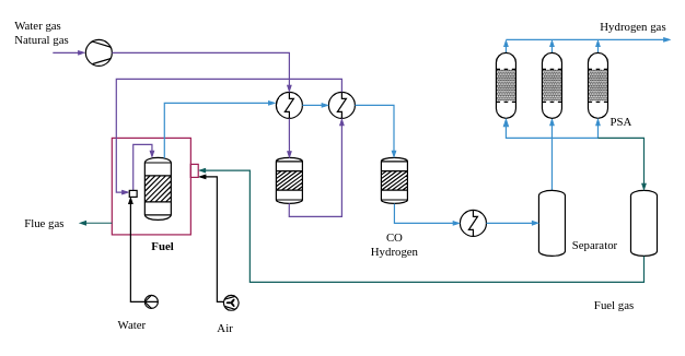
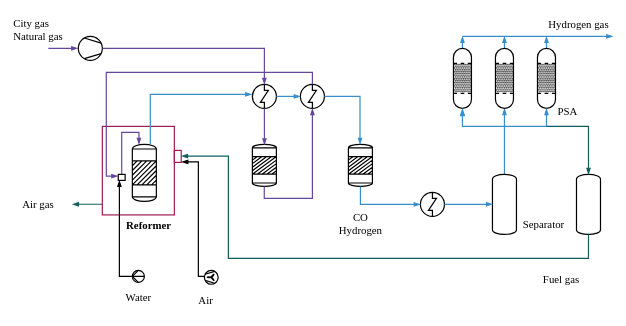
  <mxCell id="0" />
  <mxCell id="1" parent="0" />
  <mxCell id="2" value="" style="shape=mxgraph.pid.vessels.tank,_vessel;html=1;pointerEvents=1;align=center;verticalLabelPosition=bottom;verticalAlign=middle;dashed=0;strokeColor=#9F1D54;strokeWidth=2;fontFamily=Helvetica;fontSize=18;fillColor=none;rounded=0;labelBackgroundColor=default;" parent="1" vertex="1"><mxGeometry x="170" y="210" width="120" height="147.5" as="geometry" /></mxCell>
  <mxCell id="3" style="edgeStyle=orthogonalEdgeStyle;rounded=0;orthogonalLoop=1;jettySize=auto;html=1;fontFamily=Helvetica;fontSize=18;fontColor=default;entryX=-0.018;entryY=0.492;entryDx=0;entryDy=0;entryPerimeter=0;strokeWidth=2;endArrow=blockThin;endFill=1;strokeColor=#65489d;align=center;verticalAlign=middle;labelBackgroundColor=default;fillColor=#dae8fc;" parent="1" target="4" edge="1"><mxGeometry relative="1" as="geometry"><mxPoint x="120" y="80" as="targetPoint" /><mxPoint x="80" y="80" as="sourcePoint" /><Array as="points"><mxPoint x="120" y="80" /></Array></mxGeometry></mxCell>
  <mxCell id="4" value="" style="shape=mxgraph.pid.compressors_-_iso.compressor,_vacuum_pump;html=1;pointerEvents=1;align=center;verticalLabelPosition=bottom;verticalAlign=middle;dashed=0;strokeWidth=2;rounded=0;strokeColor=default;fontFamily=Helvetica;fontSize=18;fontColor=default;labelBackgroundColor=default;" parent="1" vertex="1"><mxGeometry x="130" y="60" width="40" height="40" as="geometry" /></mxCell>
  <mxCell id="5" value="" style="shape=mxgraph.pid.heat_exchangers.shell_and_tube_heat_exchanger_3;html=1;pointerEvents=1;align=center;verticalLabelPosition=bottom;verticalAlign=middle;dashed=0;strokeColor=default;strokeWidth=2;fontFamily=Helvetica;fontSize=18;fontColor=default;fillColor=default;rounded=0;labelBackgroundColor=default;" parent="1" vertex="1"><mxGeometry x="420" y="140" width="40" height="40" as="geometry" /></mxCell>
  <mxCell id="6" value="" style="shape=mxgraph.pid.heat_exchangers.shell_and_tube_heat_exchanger_3;html=1;pointerEvents=1;align=center;verticalLabelPosition=bottom;verticalAlign=middle;dashed=0;strokeColor=default;strokeWidth=2;fontFamily=Helvetica;fontSize=18;fontColor=default;fillColor=default;rounded=0;labelBackgroundColor=default;" parent="1" vertex="1"><mxGeometry x="500" y="140" width="40" height="40" as="geometry" /></mxCell>
  <mxCell id="7" value="" style="shape=mxgraph.pid.vessels.reactor;html=1;pointerEvents=1;align=center;verticalLabelPosition=bottom;verticalAlign=middle;dashed=0;strokeColor=default;strokeWidth=2;fontFamily=Helvetica;fontSize=18;fontColor=default;fillColor=default;rounded=0;labelBackgroundColor=default;" parent="1" vertex="1"><mxGeometry x="420" y="240" width="40" height="70" as="geometry" /></mxCell>
  <mxCell id="8" value="" style="shape=mxgraph.pid.compressors_-_iso.blower,_fan;html=1;pointerEvents=1;align=center;verticalLabelPosition=bottom;verticalAlign=middle;dashed=0;strokeColor=default;strokeWidth=2;fontFamily=Helvetica;fontSize=18;fontColor=default;fillColor=default;direction=west;rounded=0;labelBackgroundColor=default;" parent="1" vertex="1"><mxGeometry x="340" y="450" width="23" height="23" as="geometry" /></mxCell>
  <mxCell id="9" value="" style="shape=mxgraph.pid.pumps_-_iso.pump_(centrifugal);html=1;pointerEvents=1;align=center;verticalLabelPosition=bottom;verticalAlign=middle;dashed=0;strokeColor=default;strokeWidth=2;fontFamily=Helvetica;fontSize=18;fontColor=default;fillColor=default;direction=west;rounded=0;labelBackgroundColor=default;" parent="1" vertex="1"><mxGeometry x="220" y="450" width="20" height="20" as="geometry" /></mxCell>
  <mxCell id="10" value="" style="shape=mxgraph.pid.vessels.reactor;html=1;pointerEvents=1;align=center;verticalLabelPosition=bottom;verticalAlign=middle;dashed=0;strokeColor=default;strokeWidth=2;fontFamily=Helvetica;fontSize=18;fontColor=default;fillColor=default;rounded=0;labelBackgroundColor=default;" parent="1" vertex="1"><mxGeometry x="220" y="240" width="40" height="95" as="geometry" /></mxCell>
  <mxCell id="11" style="edgeStyle=orthogonalEdgeStyle;rounded=0;orthogonalLoop=1;jettySize=auto;html=1;fontFamily=Helvetica;fontSize=18;fontColor=default;strokeWidth=2;strokeColor=#388ecc;align=center;verticalAlign=middle;labelBackgroundColor=default;endArrow=blockThin;endFill=1;" parent="1" source="12" edge="1"><mxGeometry relative="1" as="geometry"><mxPoint x="770" y="60" as="targetPoint" /></mxGeometry></mxCell>
  <mxCell id="12" value="" style="verticalLabelPosition=bottom;outlineConnect=0;align=center;dashed=0;html=1;verticalAlign=middle;shape=mxgraph.pid2misc.column;columnType=fluid;pointerEvents=1;strokeColor=default;strokeWidth=2;fontFamily=Helvetica;fontSize=18;fontColor=default;fillColor=default;rounded=0;labelBackgroundColor=default;" parent="1" vertex="1"><mxGeometry x="755" y="80" width="30" height="100" as="geometry" /></mxCell>
  <mxCell id="13" style="edgeStyle=orthogonalEdgeStyle;rounded=0;orthogonalLoop=1;jettySize=auto;html=1;fontFamily=Helvetica;fontSize=18;fontColor=default;strokeWidth=2;strokeColor=#388ecc;align=center;verticalAlign=middle;labelBackgroundColor=default;endArrow=blockThin;endFill=1;" parent="1" source="14" target="20" edge="1"><mxGeometry relative="1" as="geometry" /></mxCell>
  <mxCell id="14" value="" style="shape=mxgraph.pid.vessels.pressurized_vessel;html=1;pointerEvents=1;align=center;verticalLabelPosition=bottom;verticalAlign=middle;dashed=0;strokeColor=default;strokeWidth=2;fontFamily=Helvetica;fontSize=18;fontColor=default;fillColor=default;rounded=0;labelBackgroundColor=default;" parent="1" vertex="1"><mxGeometry x="820" y="290" width="40" height="100" as="geometry" /></mxCell>
  <mxCell id="15" value="" style="shape=mxgraph.pid.heat_exchangers.shell_and_tube_heat_exchanger_3;html=1;pointerEvents=1;align=center;verticalLabelPosition=bottom;verticalAlign=middle;dashed=0;strokeColor=default;strokeWidth=2;fontFamily=Helvetica;fontSize=18;fontColor=default;fillColor=default;rounded=0;labelBackgroundColor=default;" parent="1" vertex="1"><mxGeometry x="700" y="320" width="40" height="40" as="geometry" /></mxCell>
  <mxCell id="16" value="" style="shape=mxgraph.pid.vessels.reactor;html=1;pointerEvents=1;align=center;verticalLabelPosition=bottom;verticalAlign=middle;dashed=0;strokeColor=default;strokeWidth=2;fontFamily=Helvetica;fontSize=18;fontColor=default;fillColor=default;rounded=0;labelBackgroundColor=default;" parent="1" vertex="1"><mxGeometry x="580" y="240" width="40" height="70" as="geometry" /></mxCell>
  <mxCell id="17" value="" style="shape=mxgraph.pid.vessels.pressurized_vessel;html=1;pointerEvents=1;align=center;verticalLabelPosition=bottom;verticalAlign=middle;dashed=0;strokeColor=default;strokeWidth=2;fontFamily=Helvetica;fontSize=18;fontColor=default;fillColor=default;rounded=0;labelBackgroundColor=default;" parent="1" vertex="1"><mxGeometry x="960" y="290" width="40" height="100" as="geometry" /></mxCell>
  <mxCell id="18" style="edgeStyle=orthogonalEdgeStyle;rounded=0;orthogonalLoop=1;jettySize=auto;html=1;fontFamily=Helvetica;fontSize=18;fontColor=default;strokeWidth=2;strokeColor=#388ecc;align=center;verticalAlign=middle;labelBackgroundColor=default;endArrow=blockThin;endFill=1;" parent="1" edge="1"><mxGeometry relative="1" as="geometry"><mxPoint x="1020.667" y="60" as="targetPoint" /><mxPoint x="770" y="60" as="sourcePoint" /></mxGeometry></mxCell>
  <mxCell id="19" style="edgeStyle=orthogonalEdgeStyle;rounded=0;orthogonalLoop=1;jettySize=auto;html=1;fontFamily=Helvetica;fontSize=18;fontColor=default;strokeWidth=2;strokeColor=#388ecc;align=center;verticalAlign=middle;labelBackgroundColor=default;endArrow=blockThin;endFill=1;" parent="1" source="20" edge="1"><mxGeometry relative="1" as="geometry"><mxPoint x="840" y="60" as="targetPoint" /></mxGeometry></mxCell>
  <mxCell id="20" value="" style="verticalLabelPosition=bottom;outlineConnect=0;align=center;dashed=0;html=1;verticalAlign=middle;shape=mxgraph.pid2misc.column;columnType=fluid;pointerEvents=1;strokeColor=default;strokeWidth=2;fontFamily=Helvetica;fontSize=18;fontColor=default;fillColor=default;rounded=0;labelBackgroundColor=default;" parent="1" vertex="1"><mxGeometry x="825" y="80" width="30" height="100" as="geometry" /></mxCell>
  <mxCell id="21" style="edgeStyle=orthogonalEdgeStyle;rounded=0;orthogonalLoop=1;jettySize=auto;html=1;fontFamily=Helvetica;fontSize=18;fontColor=default;strokeWidth=2;strokeColor=#388ecc;align=center;verticalAlign=middle;labelBackgroundColor=default;endArrow=blockThin;endFill=1;" parent="1" source="22" edge="1"><mxGeometry relative="1" as="geometry"><mxPoint x="910" y="60" as="targetPoint" /></mxGeometry></mxCell>
  <mxCell id="22" value="" style="verticalLabelPosition=bottom;outlineConnect=0;align=center;dashed=0;html=1;verticalAlign=middle;shape=mxgraph.pid2misc.column;columnType=fluid;pointerEvents=1;strokeColor=default;strokeWidth=2;fontFamily=Helvetica;fontSize=18;fontColor=default;fillColor=default;rounded=0;labelBackgroundColor=default;" parent="1" vertex="1"><mxGeometry x="895" y="80" width="30" height="100" as="geometry" /></mxCell>
  <mxCell id="23" style="edgeStyle=orthogonalEdgeStyle;rounded=0;orthogonalLoop=1;jettySize=auto;html=1;entryX=0.5;entryY=0;entryDx=0;entryDy=0;entryPerimeter=0;fontFamily=Helvetica;fontSize=18;fontColor=default;strokeWidth=2;strokeColor=#65489d;align=center;verticalAlign=middle;labelBackgroundColor=default;endArrow=blockThin;endFill=1;fillColor=#dae8fc;" parent="1" source="4" target="5" edge="1"><mxGeometry relative="1" as="geometry" /></mxCell>
  <mxCell id="24" style="edgeStyle=orthogonalEdgeStyle;rounded=0;orthogonalLoop=1;jettySize=auto;html=1;exitX=0.5;exitY=1;exitDx=0;exitDy=0;exitPerimeter=0;fontFamily=Helvetica;fontSize=18;fontColor=default;entryX=0.504;entryY=0.013;entryDx=0;entryDy=0;entryPerimeter=0;strokeWidth=2;strokeColor=#65489d;align=center;verticalAlign=middle;labelBackgroundColor=default;endArrow=blockThin;endFill=1;fillColor=#dae8fc;" parent="1" source="5" target="7" edge="1"><mxGeometry relative="1" as="geometry"><mxPoint x="440" y="240" as="targetPoint" /></mxGeometry></mxCell>
  <mxCell id="25" style="edgeStyle=orthogonalEdgeStyle;rounded=0;orthogonalLoop=1;jettySize=auto;html=1;entryX=0.5;entryY=1;entryDx=0;entryDy=0;entryPerimeter=0;fontFamily=Helvetica;fontSize=18;fontColor=default;exitX=0.496;exitY=0.997;exitDx=0;exitDy=0;exitPerimeter=0;strokeWidth=2;strokeColor=#65489d;align=center;verticalAlign=middle;labelBackgroundColor=default;endArrow=blockThin;endFill=1;fillColor=#dae8fc;" parent="1" source="7" target="6" edge="1"><mxGeometry relative="1" as="geometry" /></mxCell>
  <mxCell id="26" style="edgeStyle=orthogonalEdgeStyle;rounded=0;orthogonalLoop=1;jettySize=auto;html=1;fontFamily=Helvetica;fontSize=18;fontColor=default;exitX=0.5;exitY=0;exitDx=0;exitDy=0;exitPerimeter=0;entryX=-0.057;entryY=0.281;entryDx=0;entryDy=0;entryPerimeter=0;strokeWidth=2;strokeColor=#65489d;align=center;verticalAlign=middle;labelBackgroundColor=default;endArrow=blockThin;endFill=1;fillColor=#dae8fc;" parent="1" source="6" target="37" edge="1"><mxGeometry relative="1" as="geometry"><mxPoint x="180" y="240" as="targetPoint" /></mxGeometry></mxCell>
  <mxCell id="27" style="edgeStyle=orthogonalEdgeStyle;rounded=0;orthogonalLoop=1;jettySize=auto;html=1;entryX=-0.025;entryY=0.415;entryDx=0;entryDy=0;entryPerimeter=0;fontFamily=Helvetica;fontSize=18;fontColor=default;exitX=0.748;exitY=0.007;exitDx=0;exitDy=0;exitPerimeter=0;strokeWidth=2;strokeColor=#388ecc;align=center;verticalAlign=middle;labelBackgroundColor=default;endArrow=blockThin;endFill=1;" parent="1" source="10" target="5" edge="1"><mxGeometry relative="1" as="geometry" /></mxCell>
  <mxCell id="28" style="edgeStyle=orthogonalEdgeStyle;rounded=0;orthogonalLoop=1;jettySize=auto;html=1;entryX=0;entryY=0.5;entryDx=0;entryDy=0;entryPerimeter=0;fontFamily=Helvetica;fontSize=18;fontColor=default;strokeWidth=2;strokeColor=#388ecc;align=center;verticalAlign=middle;labelBackgroundColor=default;endArrow=blockThin;endFill=1;" parent="1" source="5" target="6" edge="1"><mxGeometry relative="1" as="geometry" /></mxCell>
  <mxCell id="29" style="edgeStyle=orthogonalEdgeStyle;rounded=0;orthogonalLoop=1;jettySize=auto;html=1;entryX=0.483;entryY=0.001;entryDx=0;entryDy=0;entryPerimeter=0;fontFamily=Helvetica;fontSize=18;fontColor=default;strokeWidth=2;strokeColor=#388ecc;align=center;verticalAlign=middle;labelBackgroundColor=default;endArrow=blockThin;endFill=1;" parent="1" source="6" target="16" edge="1"><mxGeometry relative="1" as="geometry" /></mxCell>
  <mxCell id="30" style="edgeStyle=orthogonalEdgeStyle;rounded=0;orthogonalLoop=1;jettySize=auto;html=1;entryX=0;entryY=0.5;entryDx=0;entryDy=0;entryPerimeter=0;fontFamily=Helvetica;fontSize=18;fontColor=default;exitX=0.501;exitY=1;exitDx=0;exitDy=0;exitPerimeter=0;strokeWidth=2;strokeColor=#388ecc;align=center;verticalAlign=middle;labelBackgroundColor=default;endArrow=blockThin;endFill=1;" parent="1" source="16" target="15" edge="1"><mxGeometry relative="1" as="geometry" /></mxCell>
  <mxCell id="31" style="edgeStyle=orthogonalEdgeStyle;rounded=0;orthogonalLoop=1;jettySize=auto;html=1;entryX=0.007;entryY=0.497;entryDx=0;entryDy=0;entryPerimeter=0;fontFamily=Helvetica;fontSize=18;fontColor=default;strokeWidth=2;strokeColor=#388ecc;align=center;verticalAlign=middle;labelBackgroundColor=default;endArrow=blockThin;endFill=1;" parent="1" source="15" target="14" edge="1"><mxGeometry relative="1" as="geometry" /></mxCell>
  <mxCell id="32" style="edgeStyle=orthogonalEdgeStyle;rounded=0;orthogonalLoop=1;jettySize=auto;html=1;fontFamily=Helvetica;fontSize=18;fontColor=default;strokeWidth=2;strokeColor=#388ecc;align=center;verticalAlign=middle;labelBackgroundColor=default;endArrow=blockThin;endFill=1;" parent="1" target="22" edge="1"><mxGeometry relative="1" as="geometry"><mxPoint x="840" y="210" as="sourcePoint" /><mxPoint x="850" y="190" as="targetPoint" /><Array as="points"><mxPoint x="840" y="210" /><mxPoint x="910" y="210" /></Array></mxGeometry></mxCell>
  <mxCell id="33" value="" style="edgeStyle=segmentEdgeStyle;endArrow=blockThin;html=1;curved=0;rounded=0;endSize=8;startSize=8;sourcePerimeterSpacing=0;targetPerimeterSpacing=0;fontFamily=Helvetica;fontSize=18;fontColor=default;strokeWidth=2;strokeColor=#388ecc;align=center;verticalAlign=middle;labelBackgroundColor=default;endFill=1;" parent="1" target="12" edge="1"><mxGeometry width="100" relative="1" as="geometry"><mxPoint x="840" y="210" as="sourcePoint" /><mxPoint x="810" y="240" as="targetPoint" /><Array as="points"><mxPoint x="770" y="210" /></Array></mxGeometry></mxCell>
  <mxCell id="34" style="edgeStyle=orthogonalEdgeStyle;rounded=0;orthogonalLoop=1;jettySize=auto;html=1;fontFamily=Helvetica;fontSize=18;fontColor=default;entryX=0.5;entryY=0;entryDx=0;entryDy=0;entryPerimeter=0;strokeWidth=2;strokeColor=#105e5d;align=center;verticalAlign=middle;labelBackgroundColor=default;endArrow=blockThin;endFill=1;" parent="1" target="17" edge="1"><mxGeometry relative="1" as="geometry"><mxPoint x="910" y="210" as="sourcePoint" /><mxPoint x="970" y="280" as="targetPoint" /><Array as="points"><mxPoint x="980" y="210" /></Array></mxGeometry></mxCell>
  <mxCell id="35" style="edgeStyle=orthogonalEdgeStyle;rounded=0;orthogonalLoop=1;jettySize=auto;html=1;fontFamily=Helvetica;fontSize=18;fontColor=default;strokeWidth=2;strokeColor=#105e5d;align=center;verticalAlign=middle;labelBackgroundColor=default;endArrow=blockThin;endFill=1;" parent="1" edge="1"><mxGeometry relative="1" as="geometry"><mxPoint x="120" y="339.73" as="targetPoint" /><mxPoint x="170" y="339.747" as="sourcePoint" /></mxGeometry></mxCell>
  <mxCell id="36" style="edgeStyle=orthogonalEdgeStyle;rounded=0;orthogonalLoop=1;jettySize=auto;html=1;fontFamily=Helvetica;fontSize=18;fontColor=default;strokeWidth=2;strokeColor=#65489d;align=center;verticalAlign=middle;labelBackgroundColor=default;endArrow=blockThin;endFill=1;fillColor=#dae8fc;" parent="1" source="37" edge="1"><mxGeometry relative="1" as="geometry"><mxPoint x="231" y="240" as="targetPoint" /><Array as="points"><mxPoint x="202" y="220" /><mxPoint x="231" y="220" /><mxPoint x="231" y="240" /></Array></mxGeometry></mxCell>
  <mxCell id="37" value="" style="shape=mxgraph.pid.vessels.tank,_vessel;html=1;pointerEvents=1;align=center;verticalLabelPosition=bottom;verticalAlign=middle;dashed=0;strokeColor=default;strokeWidth=2;fontFamily=Helvetica;fontSize=18;fontColor=default;fillColor=none;rounded=0;labelBackgroundColor=default;" parent="1" vertex="1"><mxGeometry x="196.57" y="290" width="11.43" height="10" as="geometry" /></mxCell>
  <mxCell id="38" value="" style="shape=mxgraph.pid.vessels.tank,_vessel;html=1;pointerEvents=1;align=center;verticalLabelPosition=bottom;verticalAlign=middle;dashed=0;strokeColor=#9F1D54;strokeWidth=2;fontFamily=Helvetica;fontSize=18;fontColor=default;fillColor=none;rounded=0;labelBackgroundColor=default;" parent="1" vertex="1"><mxGeometry x="290" y="250" width="11.43" height="20" as="geometry" /></mxCell>
  <mxCell id="39" style="edgeStyle=orthogonalEdgeStyle;rounded=0;orthogonalLoop=1;jettySize=auto;html=1;fontFamily=Helvetica;fontSize=18;fontColor=default;entryX=1.067;entryY=0.96;entryDx=0;entryDy=0;entryPerimeter=0;strokeWidth=2;strokeColor=default;align=center;verticalAlign=middle;labelBackgroundColor=default;endArrow=blockThin;endFill=1;" parent="1" source="8" target="38" edge="1"><mxGeometry relative="1" as="geometry"><mxPoint x="300" y="290" as="targetPoint" /><Array as="points"><mxPoint x="330" y="460" /><mxPoint x="330" y="269" /></Array></mxGeometry></mxCell>
  <mxCell id="40" style="edgeStyle=orthogonalEdgeStyle;rounded=0;orthogonalLoop=1;jettySize=auto;html=1;entryX=1.025;entryY=0.472;entryDx=0;entryDy=0;entryPerimeter=0;fontFamily=Helvetica;fontSize=18;fontColor=default;strokeWidth=2;strokeColor=#105e5d;align=center;verticalAlign=middle;labelBackgroundColor=default;endArrow=blockThin;endFill=1;" parent="1" source="17" target="38" edge="1"><mxGeometry relative="1" as="geometry"><Array as="points"><mxPoint x="980" y="430" /><mxPoint x="380" y="430" /><mxPoint x="380" y="260" /><mxPoint x="302" y="260" /></Array></mxGeometry></mxCell>
  <mxCell id="41" style="edgeStyle=orthogonalEdgeStyle;rounded=0;orthogonalLoop=1;jettySize=auto;html=1;entryX=0.164;entryY=0.978;entryDx=0;entryDy=0;entryPerimeter=0;fontFamily=Helvetica;fontSize=18;fontColor=default;strokeWidth=2;strokeColor=default;align=center;verticalAlign=middle;labelBackgroundColor=default;endArrow=blockThin;endFill=1;" parent="1" source="9" target="37" edge="1"><mxGeometry relative="1" as="geometry" /></mxCell>
- <mxCell id="42" value="&lt;font face=&quot;IBM Plex sans&quot; style=&quot;font-size: 18px;&quot;&gt;Water gas&lt;/font&gt;&lt;div style=&quot;font-size: 18px;&quot;&gt;&lt;font face=&quot;IBM Plex sans&quot; style=&quot;font-size: 18px;&quot;&gt;Natural gas&lt;/font&gt;&lt;/div&gt;" style="text;html=1;align=left;verticalAlign=middle;resizable=0;points=[];autosize=1;strokeColor=none;fillColor=none;fontFamily=Helvetica;fontSize=18;fontColor=default;strokeWidth=2;" parent="1" vertex="1"><mxGeometry x="20" y="20" width="120" height="60" as="geometry" /></mxCell>
- <mxCell id="43" value="&lt;font face=&quot;IBM Plex sans&quot; style=&quot;font-size: 18px;&quot;&gt;Flue gas&lt;/font&gt;" style="text;html=1;align=left;verticalAlign=middle;resizable=0;points=[];autosize=1;strokeColor=none;fillColor=none;fontFamily=Helvetica;fontSize=18;fontColor=default;strokeWidth=2;" parent="1" vertex="1"><mxGeometry x="35" y="320" width="90" height="40" as="geometry" /></mxCell>
- <mxCell id="44" value="&lt;font style=&quot;font-size: 18px;&quot; face=&quot;IBM Plex sans&quot;&gt;Water&lt;/font&gt;" style="text;html=1;align=center;verticalAlign=middle;resizable=0;points=[];autosize=1;strokeColor=none;fillColor=none;fontFamily=Helvetica;fontSize=18;fontColor=default;strokeWidth=2;labelBackgroundColor=default;" parent="1" vertex="1"><mxGeometry x="165" y="476" width="70" height="40" as="geometry" /></mxCell>
+ <mxCell id="42" value="&lt;font face=&quot;IBM Plex sans&quot; style=&quot;font-size: 18px;&quot;&gt;City gas&lt;/font&gt;&lt;div style=&quot;font-size: 18px;&quot;&gt;&lt;font face=&quot;IBM Plex sans&quot; style=&quot;font-size: 18px;&quot;&gt;Natural gas&lt;/font&gt;&lt;/div&gt;" style="text;html=1;align=left;verticalAlign=middle;resizable=0;points=[];autosize=1;strokeColor=none;fillColor=none;fontFamily=Helvetica;fontSize=18;fontColor=default;strokeWidth=2;" parent="1" vertex="1"><mxGeometry x="20" y="20" width="120" height="60" as="geometry" /></mxCell>
+ <mxCell id="43" value="&lt;font face=&quot;IBM Plex sans&quot; style=&quot;font-size: 18px;&quot;&gt;Air gas&lt;/font&gt;" style="text;html=1;align=left;verticalAlign=middle;resizable=0;points=[];autosize=1;strokeColor=none;fillColor=none;fontFamily=Helvetica;fontSize=18;fontColor=default;strokeWidth=2;" parent="1" vertex="1"><mxGeometry x="35" y="320" width="90" height="40" as="geometry" /></mxCell>
+ <mxCell id="44" value="&lt;font style=&quot;font-size: 18px;&quot; face=&quot;IBM Plex sans&quot;&gt;Water&lt;/font&gt;" style="text;html=1;align=center;verticalAlign=middle;resizable=0;points=[];autosize=1;strokeColor=none;fillColor=none;fontFamily=Helvetica;fontSize=18;fontColor=default;strokeWidth=2;labelBackgroundColor=default;" parent="1" vertex="1"><mxGeometry x="195" y="476" width="70" height="40" as="geometry" /></mxCell>
  <mxCell id="45" value="&lt;font style=&quot;font-size: 18px;&quot; face=&quot;IBM Plex sans&quot;&gt;Air&lt;/font&gt;" style="text;html=1;align=center;verticalAlign=middle;resizable=0;points=[];autosize=1;strokeColor=none;fillColor=none;fontFamily=Helvetica;fontSize=18;fontColor=default;strokeWidth=2;labelBackgroundColor=default;" parent="1" vertex="1"><mxGeometry x="316.5" y="481" width="50" height="40" as="geometry" /></mxCell>
- <mxCell id="46" value="&lt;font style=&quot;font-size: 18px;&quot; face=&quot;IBM Plex sans&quot;&gt;Fuel&lt;/font&gt;" style="text;html=1;align=center;verticalAlign=middle;resizable=0;points=[];autosize=1;strokeColor=none;fillColor=none;fontFamily=Helvetica;fontSize=18;fontColor=default;strokeWidth=2;labelBackgroundColor=default;fontStyle=1" parent="1" vertex="1"><mxGeometry x="196.57" y="355" width="100" height="40" as="geometry" /></mxCell>
+ <mxCell id="46" value="&lt;font style=&quot;font-size: 18px;&quot; face=&quot;IBM Plex sans&quot;&gt;Reformer&lt;/font&gt;" style="text;html=1;align=center;verticalAlign=middle;resizable=0;points=[];autosize=1;strokeColor=none;fillColor=none;fontFamily=Helvetica;fontSize=18;fontColor=default;strokeWidth=2;labelBackgroundColor=default;fontStyle=1" parent="1" vertex="1"><mxGeometry x="196.57" y="355" width="100" height="40" as="geometry" /></mxCell>
  <mxCell id="47" value="&lt;font style=&quot;font-size: 18px;&quot; face=&quot;IBM Plex sans&quot;&gt;CO&lt;/font&gt;&lt;div style=&quot;font-size: 18px;&quot;&gt;&lt;font style=&quot;font-size: 18px;&quot; face=&quot;IBM Plex sans&quot;&gt;Hydrogen&lt;/font&gt;&lt;/div&gt;" style="text;html=1;align=center;verticalAlign=middle;resizable=0;points=[];autosize=1;strokeColor=none;fillColor=none;fontFamily=Helvetica;fontSize=18;fontColor=default;strokeWidth=2;labelBackgroundColor=default;" parent="1" vertex="1"><mxGeometry x="570" y="342.5" width="60" height="60" as="geometry" /></mxCell>
  <mxCell id="48" value="&lt;font style=&quot;font-size: 18px;&quot; face=&quot;IBM Plex sans&quot;&gt;Separator&lt;/font&gt;" style="text;html=1;align=center;verticalAlign=middle;resizable=0;points=[];autosize=1;strokeColor=none;fillColor=none;fontFamily=Helvetica;fontSize=18;fontColor=default;strokeWidth=2;labelBackgroundColor=default;" parent="1" vertex="1"><mxGeometry x="855" y="352.5" width="100" height="40" as="geometry" /></mxCell>
  <mxCell id="49" value="&lt;font style=&quot;font-size: 18px;&quot; face=&quot;IBM Plex sans&quot;&gt;PSA&lt;/font&gt;" style="text;html=1;align=center;verticalAlign=middle;resizable=0;points=[];autosize=1;strokeColor=none;fillColor=none;fontFamily=Helvetica;fontSize=18;fontColor=default;strokeWidth=2;labelBackgroundColor=default;" parent="1" vertex="1"><mxGeometry x="915" y="165" width="60" height="40" as="geometry" /></mxCell>
  <mxCell id="50" value="&lt;font face=&quot;IBM Plex sans&quot; style=&quot;font-size: 18px;&quot;&gt;Fuel gas&lt;/font&gt;" style="text;html=1;align=right;verticalAlign=middle;resizable=0;points=[];autosize=1;strokeColor=none;fillColor=none;fontFamily=Helvetica;fontSize=18;fontColor=default;strokeWidth=2;labelBackgroundColor=default;" parent="1" vertex="1"><mxGeometry x="876" y="445" width="90" height="40" as="geometry" /></mxCell>
  <mxCell id="51" value="&lt;font face=&quot;IBM Plex sans&quot; style=&quot;font-size: 18px;&quot;&gt;Hydrogen gas&lt;/font&gt;" style="text;html=1;align=right;verticalAlign=middle;resizable=0;points=[];autosize=1;strokeColor=none;fillColor=none;fontFamily=Helvetica;fontSize=18;fontColor=default;strokeWidth=2;labelBackgroundColor=default;" parent="1" vertex="1"><mxGeometry x="845" y="20" width="170" height="40" as="geometry" /></mxCell>
